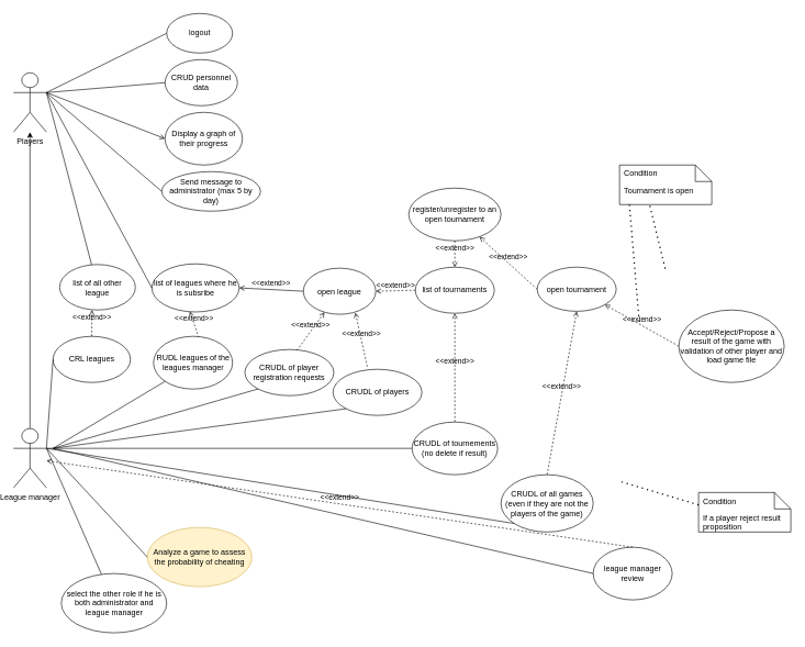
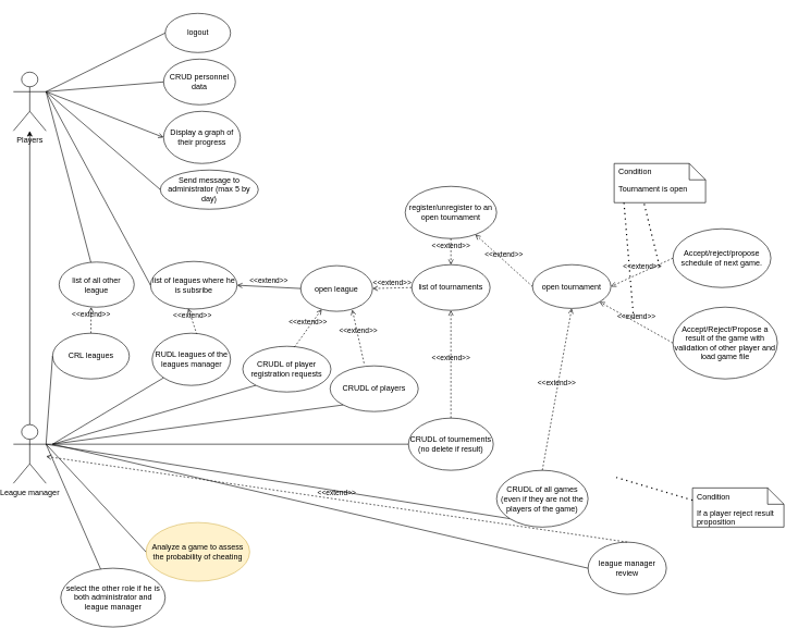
  <mxCell id="0" />
  <mxCell id="1" parent="0" />
  <mxCell id="2" style="edgeStyle=orthogonalEdgeStyle;rounded=0;orthogonalLoop=1;jettySize=auto;html=1;" parent="1" source="3" target="4" edge="1"><mxGeometry relative="1" as="geometry" /></mxCell>
  <mxCell id="3" value="League manager" style="shape=umlActor;verticalLabelPosition=bottom;verticalAlign=top;html=1;outlineConnect=0;" parent="1" vertex="1"><mxGeometry x="20" y="650" width="50" height="90" as="geometry" /></mxCell>
  <mxCell id="4" value="Players" style="shape=umlActor;verticalLabelPosition=bottom;verticalAlign=top;html=1;outlineConnect=0;" parent="1" vertex="1"><mxGeometry x="20" y="110" width="50" height="90" as="geometry" /></mxCell>
  <mxCell id="5" value="logout" style="ellipse;whiteSpace=wrap;html=1;" parent="1" vertex="1"><mxGeometry x="252.5" y="20" width="100" height="60" as="geometry" /></mxCell>
  <mxCell id="6" value="list of&amp;nbsp;tournaments" style="ellipse;whiteSpace=wrap;html=1;" parent="1" vertex="1"><mxGeometry x="630" y="405" width="120" height="70" as="geometry" /></mxCell>
  <mxCell id="7" value="list of leagues where he is subsribe" style="ellipse;whiteSpace=wrap;html=1;" parent="1" vertex="1"><mxGeometry x="230" y="400" width="132.5" height="73" as="geometry" /></mxCell>
  <mxCell id="8" value="CRUD personnel data" style="ellipse;whiteSpace=wrap;html=1;" parent="1" vertex="1"><mxGeometry x="250" y="90" width="110" height="70" as="geometry" /></mxCell>
  <mxCell id="9" value="open&amp;nbsp;tournament" style="ellipse;whiteSpace=wrap;html=1;" parent="1" vertex="1"><mxGeometry x="815" y="405" width="120" height="67" as="geometry" /></mxCell>
  <mxCell id="10" value="open league" style="ellipse;whiteSpace=wrap;html=1;" parent="1" vertex="1"><mxGeometry x="460" y="406.5" width="110" height="70" as="geometry" /></mxCell>
  <mxCell id="11" value="" style="endArrow=none;html=1;rounded=0;exitX=1;exitY=0.333;exitDx=0;exitDy=0;exitPerimeter=0;entryX=0;entryY=0.5;entryDx=0;entryDy=0;" parent="1" source="4" target="5" edge="1"><mxGeometry width="50" height="50" relative="1" as="geometry"><mxPoint x="430" y="280" as="sourcePoint" /><mxPoint x="480" y="230" as="targetPoint" /></mxGeometry></mxCell>
  <mxCell id="12" value="" style="endArrow=none;html=1;rounded=0;exitX=1;exitY=0.333;exitDx=0;exitDy=0;exitPerimeter=0;entryX=0;entryY=0.5;entryDx=0;entryDy=0;" parent="1" source="4" target="7" edge="1"><mxGeometry width="50" height="50" relative="1" as="geometry"><mxPoint x="430" y="280" as="sourcePoint" /><mxPoint x="480" y="230" as="targetPoint" /></mxGeometry></mxCell>
  <mxCell id="13" value="&amp;lt;&amp;lt;extend&amp;gt;&amp;gt;" style="html=1;verticalAlign=bottom;labelBackgroundColor=none;endArrow=open;endFill=0;dashed=0;rounded=0;exitX=0;exitY=0.5;exitDx=0;exitDy=0;entryX=1;entryY=0.5;entryDx=0;entryDy=0;" parent="1" source="10" target="7" edge="1"><mxGeometry width="160" relative="1" as="geometry"><mxPoint x="507.5" y="361" as="sourcePoint" /><mxPoint x="667.5" y="361" as="targetPoint" /></mxGeometry></mxCell>
  <mxCell id="14" value="" style="endArrow=none;html=1;rounded=0;entryX=0;entryY=0.5;entryDx=0;entryDy=0;" parent="1" target="8" edge="1"><mxGeometry width="50" height="50" relative="1" as="geometry"><mxPoint x="70" y="140" as="sourcePoint" /><mxPoint x="480" y="230" as="targetPoint" /></mxGeometry></mxCell>
  <mxCell id="15" value="&amp;lt;&amp;lt;extend&amp;gt;&amp;gt;" style="html=1;verticalAlign=bottom;labelBackgroundColor=none;endArrow=open;endFill=0;dashed=1;rounded=0;exitX=0;exitY=0.5;exitDx=0;exitDy=0;entryX=1;entryY=0.5;entryDx=0;entryDy=0;" parent="1" source="6" target="10" edge="1"><mxGeometry width="160" relative="1" as="geometry"><mxPoint x="535" y="380" as="sourcePoint" /><mxPoint x="695" y="380" as="targetPoint" /></mxGeometry></mxCell>
  <mxCell id="16" value="&amp;lt;&amp;lt;extend&amp;gt;&amp;gt;" style="html=1;verticalAlign=bottom;labelBackgroundColor=none;endArrow=open;endFill=0;dashed=1;rounded=0;exitX=0;exitY=0.5;exitDx=0;exitDy=0;" parent="1" source="9" target="17" edge="1"><mxGeometry width="160" relative="1" as="geometry"><mxPoint x="535" y="380" as="sourcePoint" /><mxPoint x="695" y="380" as="targetPoint" /></mxGeometry></mxCell>
  <mxCell id="17" value="register/unregister to an open tournament" style="ellipse;whiteSpace=wrap;html=1;" parent="1" vertex="1"><mxGeometry x="620" y="285" width="140" height="80" as="geometry" /></mxCell>
  <mxCell id="18" value="&amp;lt;&amp;lt;extend&amp;gt;&amp;gt;" style="html=1;verticalAlign=bottom;labelBackgroundColor=none;endArrow=open;endFill=0;dashed=1;rounded=0;" parent="1" source="17" target="6" edge="1"><mxGeometry width="160" relative="1" as="geometry"><mxPoint x="535" y="380" as="sourcePoint" /><mxPoint x="695" y="380" as="targetPoint" /></mxGeometry></mxCell>
  <mxCell id="19" value="Display a graph of their progress" style="ellipse;whiteSpace=wrap;html=1;" parent="1" vertex="1"><mxGeometry x="250" y="170" width="117.5" height="80" as="geometry" /></mxCell>
+ <mxCell id="20" value="&amp;lt;&amp;lt;extend&amp;gt;&amp;gt;" style="html=1;verticalAlign=bottom;labelBackgroundColor=none;endArrow=open;endFill=0;dashed=1;rounded=0;entryX=1;entryY=0.5;entryDx=0;entryDy=0;exitX=0;exitY=0.5;exitDx=0;exitDy=0;" parent="1" source="39" target="9" edge="1"><mxGeometry width="160" relative="1" as="geometry"><mxPoint x="1040" y="476.75" as="sourcePoint" /><mxPoint x="752.96" y="379" as="targetPoint" /></mxGeometry></mxCell>
  <mxCell id="21" value="Tournament is open" style="shape=note2;boundedLbl=1;whiteSpace=wrap;html=1;size=25;verticalAlign=top;align=left;spacingLeft=5;" parent="1" vertex="1"><mxGeometry x="940" y="250" width="140" height="60" as="geometry" /></mxCell>
  <mxCell id="22" value="Condition" style="resizeWidth=1;part=1;strokeColor=none;fillColor=none;align=left;spacingLeft=5;" parent="21" vertex="1"><mxGeometry width="140" height="25" relative="1" as="geometry" /></mxCell>
  <mxCell id="23" value="" style="endArrow=none;dashed=1;html=1;dashPattern=1 3;strokeWidth=2;rounded=0;exitX=0.329;exitY=1.033;exitDx=0;exitDy=0;exitPerimeter=0;" parent="1" source="21" edge="1"><mxGeometry width="50" height="50" relative="1" as="geometry"><mxPoint x="1040" y="230" as="sourcePoint" /><mxPoint x="1010" y="410" as="targetPoint" /></mxGeometry></mxCell>
  <mxCell id="24" value="" style="endArrow=open;html=1;rounded=0;exitX=1;exitY=0.333;exitDx=0;exitDy=0;exitPerimeter=0;entryX=0;entryY=0.5;entryDx=0;entryDy=0;" parent="1" source="4" target="19" edge="1"><mxGeometry width="50" height="50" relative="1" as="geometry"><mxPoint x="430" y="350" as="sourcePoint" /><mxPoint x="480" y="300" as="targetPoint" /></mxGeometry></mxCell>
  <mxCell id="25" value="CRL leagues" style="ellipse;whiteSpace=wrap;html=1;" parent="1" vertex="1"><mxGeometry x="80" y="510" width="117.5" height="70" as="geometry" /></mxCell>
  <mxCell id="26" value="CRUDL of tournements (no delete if result)" style="ellipse;whiteSpace=wrap;html=1;" parent="1" vertex="1"><mxGeometry x="625" y="640" width="130" height="80" as="geometry" /></mxCell>
  <mxCell id="27" value="CRUDL of players" style="ellipse;whiteSpace=wrap;html=1;" parent="1" vertex="1"><mxGeometry x="505" y="560" width="135" height="70" as="geometry" /></mxCell>
  <mxCell id="28" value="CRUDL of player registration requests" style="ellipse;whiteSpace=wrap;html=1;" parent="1" vertex="1"><mxGeometry x="371.25" y="530" width="135" height="70" as="geometry" /></mxCell>
  <mxCell id="29" value="CRUDL of all games (even if they are not the players of the game)" style="ellipse;whiteSpace=wrap;html=1;" parent="1" vertex="1"><mxGeometry x="760" y="720" width="140" height="87" as="geometry" /></mxCell>
  <mxCell id="30" value="" style="endArrow=none;html=1;rounded=0;exitX=1;exitY=0.333;exitDx=0;exitDy=0;exitPerimeter=0;entryX=0;entryY=0.5;entryDx=0;entryDy=0;" parent="1" source="3" target="25" edge="1"><mxGeometry width="50" height="50" relative="1" as="geometry"><mxPoint x="82.5" y="470" as="sourcePoint" /><mxPoint x="287.5" y="650" as="targetPoint" /></mxGeometry></mxCell>
  <mxCell id="31" value="&amp;lt;&amp;lt;extend&amp;gt;&amp;gt;" style="html=1;verticalAlign=bottom;labelBackgroundColor=none;endArrow=open;endFill=0;dashed=1;rounded=0;exitX=0.571;exitY=0.025;exitDx=0;exitDy=0;entryX=0.436;entryY=0.984;entryDx=0;entryDy=0;exitPerimeter=0;entryPerimeter=0;" parent="1" source="57" target="7" edge="1"><mxGeometry width="160" relative="1" as="geometry"><mxPoint x="482.5" y="611" as="sourcePoint" /><mxPoint x="404.814" y="677.274" as="targetPoint" /></mxGeometry></mxCell>
  <mxCell id="32" value="&amp;lt;&amp;lt;extend&amp;gt;&amp;gt;" style="html=1;verticalAlign=bottom;labelBackgroundColor=none;endArrow=open;endFill=0;dashed=1;rounded=0;entryX=0.5;entryY=1;entryDx=0;entryDy=0;" parent="1" source="26" target="6" edge="1"><mxGeometry width="160" relative="1" as="geometry"><mxPoint x="381.25" y="551" as="sourcePoint" /><mxPoint x="312.45" y="476.016" as="targetPoint" /></mxGeometry></mxCell>
  <mxCell id="33" value="&amp;lt;&amp;lt;extend&amp;gt;&amp;gt;" style="html=1;verticalAlign=bottom;labelBackgroundColor=none;endArrow=open;endFill=0;dashed=1;rounded=0;entryX=0.5;entryY=1;entryDx=0;entryDy=0;exitX=0.5;exitY=0;exitDx=0;exitDy=0;" parent="1" source="29" target="9" edge="1"><mxGeometry width="160" relative="1" as="geometry"><mxPoint x="662.5" y="551" as="sourcePoint" /><mxPoint x="662.5" y="461" as="targetPoint" /></mxGeometry></mxCell>
  <mxCell id="34" value="" style="endArrow=none;html=1;rounded=0;entryX=0;entryY=0.5;entryDx=0;entryDy=0;" parent="1" target="26" edge="1"><mxGeometry width="50" height="50" relative="1" as="geometry"><mxPoint x="70" y="680" as="sourcePoint" /><mxPoint x="190" y="605" as="targetPoint" /></mxGeometry></mxCell>
  <mxCell id="35" value="" style="endArrow=none;html=1;rounded=0;entryX=0;entryY=1;entryDx=0;entryDy=0;" parent="1" target="29" edge="1"><mxGeometry width="50" height="50" relative="1" as="geometry"><mxPoint x="70" y="680" as="sourcePoint" /><mxPoint x="200" y="615" as="targetPoint" /></mxGeometry></mxCell>
  <mxCell id="36" value="Analyze a game to assess the probability of cheating" style="ellipse;whiteSpace=wrap;html=1;fillColor=#fff2cc;strokeColor=#d6b656;" parent="1" vertex="1"><mxGeometry x="223.13" y="800" width="158.75" height="90" as="geometry" /></mxCell>
  <mxCell id="37" value="" style="endArrow=none;html=1;rounded=0;entryX=0;entryY=0.5;entryDx=0;entryDy=0;" parent="1" target="36" edge="1"><mxGeometry width="50" height="50" relative="1" as="geometry"><mxPoint x="70" y="680" as="sourcePoint" /><mxPoint x="255.775" y="868" as="targetPoint" /></mxGeometry></mxCell>
  <mxCell id="38" value="list of all other league" style="ellipse;whiteSpace=wrap;html=1;" parent="1" vertex="1"><mxGeometry x="90" y="401" width="115" height="69" as="geometry" /></mxCell>
+ <mxCell id="39" value="Accept/reject/propose schedule of next game." style="ellipse;whiteSpace=wrap;html=1;" parent="1" vertex="1"><mxGeometry x="1030" y="350" width="150" height="90" as="geometry" /></mxCell>
  <mxCell id="40" value="Accept/Reject/Propose a result of the game with validation of other player and load game file" style="ellipse;whiteSpace=wrap;html=1;" parent="1" vertex="1"><mxGeometry x="1030" y="470" width="160" height="110" as="geometry" /></mxCell>
  <mxCell id="41" value="&amp;lt;&amp;lt;extend&amp;gt;&amp;gt;" style="html=1;verticalAlign=bottom;labelBackgroundColor=none;endArrow=open;endFill=0;dashed=1;rounded=0;exitX=0.585;exitY=0.021;exitDx=0;exitDy=0;exitPerimeter=0;" parent="1" source="28" target="10" edge="1"><mxGeometry width="160" relative="1" as="geometry"><mxPoint x="450" y="442.5" as="sourcePoint" /><mxPoint x="372.5" y="451.5" as="targetPoint" /></mxGeometry></mxCell>
  <mxCell id="42" value="&amp;lt;&amp;lt;extend&amp;gt;&amp;gt;" style="html=1;verticalAlign=bottom;labelBackgroundColor=none;endArrow=open;endFill=0;dashed=1;rounded=0;exitX=0.385;exitY=-0.057;exitDx=0;exitDy=0;entryX=0.718;entryY=0.964;entryDx=0;entryDy=0;entryPerimeter=0;exitPerimeter=0;" parent="1" source="27" target="10" edge="1"><mxGeometry width="160" relative="1" as="geometry"><mxPoint x="460" y="452.5" as="sourcePoint" /><mxPoint x="382.5" y="461.5" as="targetPoint" /></mxGeometry></mxCell>
  <mxCell id="43" value="" style="endArrow=none;html=1;rounded=0;entryX=0;entryY=1;entryDx=0;entryDy=0;" parent="1" target="28" edge="1"><mxGeometry width="50" height="50" relative="1" as="geometry"><mxPoint x="80" y="680" as="sourcePoint" /><mxPoint x="625" y="661" as="targetPoint" /></mxGeometry></mxCell>
  <mxCell id="44" value="" style="endArrow=none;html=1;rounded=0;entryX=0;entryY=1;entryDx=0;entryDy=0;" parent="1" target="27" edge="1"><mxGeometry width="50" height="50" relative="1" as="geometry"><mxPoint x="80" y="680" as="sourcePoint" /><mxPoint x="635" y="671" as="targetPoint" /></mxGeometry></mxCell>
  <mxCell id="45" value="Send message to administrator (max 5 by day)" style="ellipse;whiteSpace=wrap;html=1;" parent="1" vertex="1"><mxGeometry x="245" y="260" width="150" height="60" as="geometry" /></mxCell>
  <mxCell id="46" value="" style="endArrow=none;html=1;rounded=0;entryX=0;entryY=0.5;entryDx=0;entryDy=0;" parent="1" target="45" edge="1"><mxGeometry width="50" height="50" relative="1" as="geometry"><mxPoint x="70" y="140" as="sourcePoint" /><mxPoint x="260" y="220" as="targetPoint" /></mxGeometry></mxCell>
  <mxCell id="47" value="league manager review" style="ellipse;whiteSpace=wrap;html=1;" parent="1" vertex="1"><mxGeometry x="900" y="830" width="120" height="80" as="geometry" /></mxCell>
  <mxCell id="48" value="If a player reject result proposition" style="shape=note2;boundedLbl=1;whiteSpace=wrap;html=1;size=25;verticalAlign=top;align=left;spacingLeft=5;" parent="1" vertex="1"><mxGeometry x="1060" y="747" width="140" height="60" as="geometry" /></mxCell>
  <mxCell id="49" value="Condition" style="resizeWidth=1;part=1;strokeColor=none;fillColor=none;align=left;spacingLeft=5;" parent="48" vertex="1"><mxGeometry width="140" height="25" relative="1" as="geometry" /></mxCell>
  <mxCell id="50" value="&amp;lt;&amp;lt;extend&amp;gt;&amp;gt;" style="html=1;verticalAlign=bottom;labelBackgroundColor=none;endArrow=open;endFill=0;dashed=1;rounded=0;entryX=1;entryY=1;entryDx=0;entryDy=0;exitX=0;exitY=0.5;exitDx=0;exitDy=0;" parent="1" source="40" target="9" edge="1"><mxGeometry width="160" relative="1" as="geometry"><mxPoint x="1050" y="486.75" as="sourcePoint" /><mxPoint x="945" y="448.5" as="targetPoint" /></mxGeometry></mxCell>
  <mxCell id="51" value="" style="endArrow=none;dashed=1;html=1;dashPattern=1 3;strokeWidth=2;rounded=0;exitX=0.107;exitY=1;exitDx=0;exitDy=0;exitPerimeter=0;" parent="1" source="21" edge="1"><mxGeometry width="50" height="50" relative="1" as="geometry"><mxPoint x="1002" y="333" as="sourcePoint" /><mxPoint x="970" y="490" as="targetPoint" /></mxGeometry></mxCell>
  <mxCell id="52" value="&amp;lt;&amp;lt;extend&amp;gt;&amp;gt;" style="html=1;verticalAlign=bottom;labelBackgroundColor=none;endArrow=open;endFill=0;dashed=1;rounded=0;exitX=0.5;exitY=0;exitDx=0;exitDy=0;" parent="1" source="47" target="3" edge="1"><mxGeometry width="160" relative="1" as="geometry"><mxPoint x="1034.05" y="661.98" as="sourcePoint" /><mxPoint x="918" y="478.985" as="targetPoint" /></mxGeometry></mxCell>
  <mxCell id="53" value="" style="endArrow=none;dashed=1;html=1;dashPattern=1 3;strokeWidth=2;rounded=0;exitX=0;exitY=0.75;exitDx=0;exitDy=0;" parent="1" source="49" edge="1"><mxGeometry width="50" height="50" relative="1" as="geometry"><mxPoint x="610" y="710" as="sourcePoint" /><mxPoint x="940" y="730" as="targetPoint" /></mxGeometry></mxCell>
  <mxCell id="54" value="" style="endArrow=none;html=1;rounded=0;entryX=0;entryY=0.5;entryDx=0;entryDy=0;" parent="1" target="47" edge="1"><mxGeometry width="50" height="50" relative="1" as="geometry"><mxPoint x="80" y="680" as="sourcePoint" /><mxPoint x="790.217" y="804.081" as="targetPoint" /></mxGeometry></mxCell>
  <mxCell id="55" value="&amp;lt;&amp;lt;extend&amp;gt;&amp;gt;" style="html=1;verticalAlign=bottom;labelBackgroundColor=none;endArrow=open;endFill=0;dashed=1;rounded=0;" edge="1" parent="1" source="25"><mxGeometry width="160" relative="1" as="geometry"><mxPoint x="315" y="540" as="sourcePoint" /><mxPoint x="139" y="470" as="targetPoint" /></mxGeometry></mxCell>
  <mxCell id="56" value="" style="endArrow=none;html=1;rounded=0;" edge="1" parent="1" target="38"><mxGeometry width="50" height="50" relative="1" as="geometry"><mxPoint x="70" y="140" as="sourcePoint" /><mxPoint x="260" y="451.5" as="targetPoint" /></mxGeometry></mxCell>
  <mxCell id="57" value="RUDL leagues of the leagues manager" style="ellipse;whiteSpace=wrap;html=1;" vertex="1" parent="1"><mxGeometry x="232.5" y="510" width="120" height="80" as="geometry" /></mxCell>
  <mxCell id="58" value="" style="endArrow=none;html=1;rounded=0;entryX=0;entryY=1;entryDx=0;entryDy=0;" edge="1" parent="1" target="57"><mxGeometry width="50" height="50" relative="1" as="geometry"><mxPoint x="80" y="680" as="sourcePoint" /><mxPoint x="90" y="555" as="targetPoint" /></mxGeometry></mxCell>
  <mxCell id="59" value="select the other role if he is both administrator and league manager" style="ellipse;whiteSpace=wrap;html=1;" vertex="1" parent="1"><mxGeometry x="92.5" y="870" width="160" height="90" as="geometry" /></mxCell>
  <mxCell id="60" value="" style="endArrow=none;html=1;rounded=0;exitX=1;exitY=0.333;exitDx=0;exitDy=0;exitPerimeter=0;" edge="1" parent="1" source="3" target="59"><mxGeometry width="50" height="50" relative="1" as="geometry"><mxPoint x="80" y="690" as="sourcePoint" /><mxPoint x="233.13" y="855" as="targetPoint" /></mxGeometry></mxCell>
